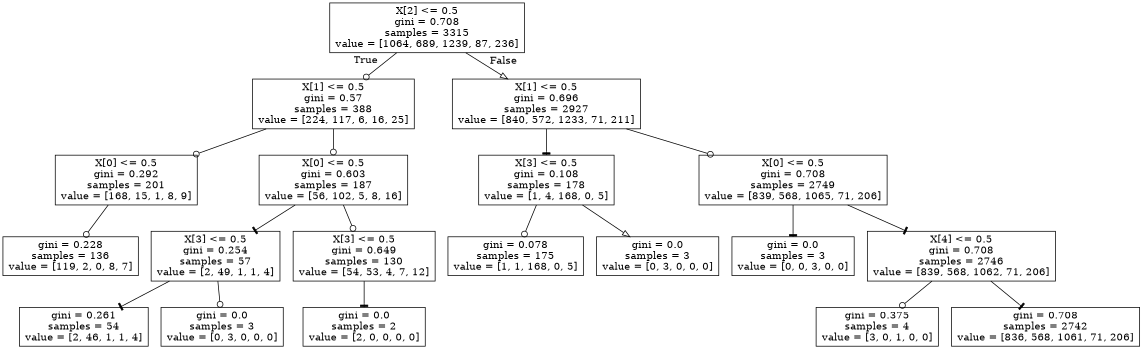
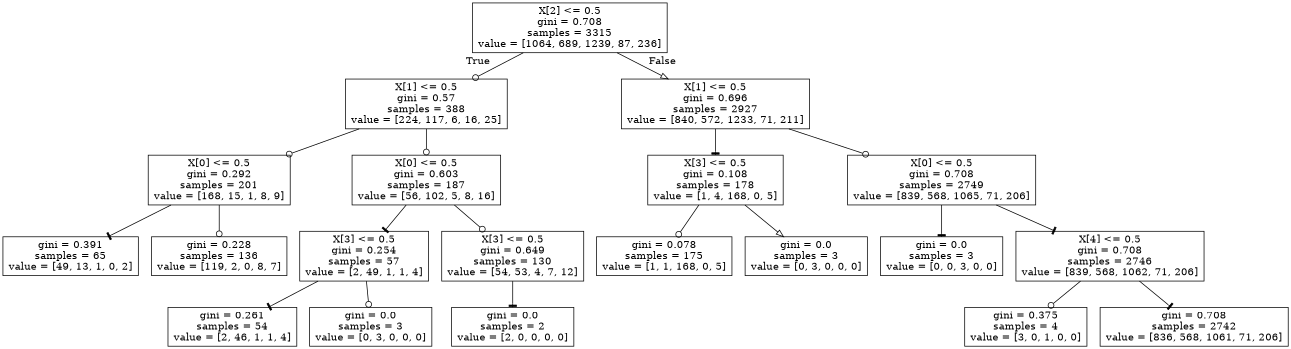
  digraph {
    node [shape=box]
    edge [arrowhead=odot]
    n1 [label="X[2] <= 0.5\ngini = 0.708\nsamples = 3315\nvalue = [1064, 689, 1239, 87, 236]"]
    n2 [label="X[1] <= 0.5\ngini = 0.57\nsamples = 388\nvalue = [224, 117, 6, 16, 25]"]
    n3 [label="X[1] <= 0.5\ngini = 0.696\nsamples = 2927\nvalue = [840, 572, 1233, 71, 211]"]
    n4 [label="X[0] <= 0.5\ngini = 0.292\nsamples = 201\nvalue = [168, 15, 1, 8, 9]"]
    n5 [label="X[0] <= 0.5\ngini = 0.603\nsamples = 187\nvalue = [56, 102, 5, 8, 16]"]
    n6 [label="X[3] <= 0.5\ngini = 0.108\nsamples = 178\nvalue = [1, 4, 168, 0, 5]"]
    n7 [label="X[0] <= 0.5\ngini = 0.708\nsamples = 2749\nvalue = [839, 568, 1065, 71, 206]"]
+   n8 [label="gini = 0.391\nsamples = 65\nvalue = [49, 13, 1, 0, 2]"]
    n9 [label="gini = 0.228\nsamples = 136\nvalue = [119, 2, 0, 8, 7]"]
    n10 [label="X[3] <= 0.5\ngini = 0.254\nsamples = 57\nvalue = [2, 49, 1, 1, 4]"]
    n11 [label="X[3] <= 0.5\ngini = 0.649\nsamples = 130\nvalue = [54, 53, 4, 7, 12]"]
    n12 [label="gini = 0.261\nsamples = 54\nvalue = [2, 46, 1, 1, 4]"]
    n13 [label="gini = 0.0\nsamples = 3\nvalue = [0, 3, 0, 0, 0]"]
    n14 [label="gini = 0.0\nsamples = 2\nvalue = [2, 0, 0, 0, 0]"]
    n15 [label="gini = 0.078\nsamples = 175\nvalue = [1, 1, 168, 0, 5]"]
    n16 [label="gini = 0.0\nsamples = 3\nvalue = [0, 3, 0, 0, 0]"]
    n17 [label="gini = 0.0\nsamples = 3\nvalue = [0, 0, 3, 0, 0]"]
    n18 [label="X[4] <= 0.5\ngini = 0.708\nsamples = 2746\nvalue = [839, 568, 1062, 71, 206]"]
    n19 [label="gini = 0.375\nsamples = 4\nvalue = [3, 0, 1, 0, 0]"]
    n20 [label="gini = 0.708\nsamples = 2742\nvalue = [836, 568, 1061, 71, 206]"]
    n1 -> n2 [headlabel=True labelangle=45 labeldistance=2.5]
    n1 -> n3 [arrowhead=onormal headlabel=False labelangle=-45 labeldistance=2.5]
    n2 -> n4
    n2 -> n5
    n3 -> n6 [arrowhead=tee]
    n3 -> n7
+   n4 -> n8 [arrowhead=tee]
    n4 -> n9
    n5 -> n10 [arrowhead=tee]
    n5 -> n11
    n6 -> n15
    n6 -> n16 [arrowhead=onormal]
    n7 -> n17 [arrowhead=tee]
    n7 -> n18 [arrowhead=tee]
    n10 -> n12 [arrowhead=tee]
    n10 -> n13
    n11 -> n14 [arrowhead=tee]
    n18 -> n19
    n18 -> n20 [arrowhead=tee]
  }
